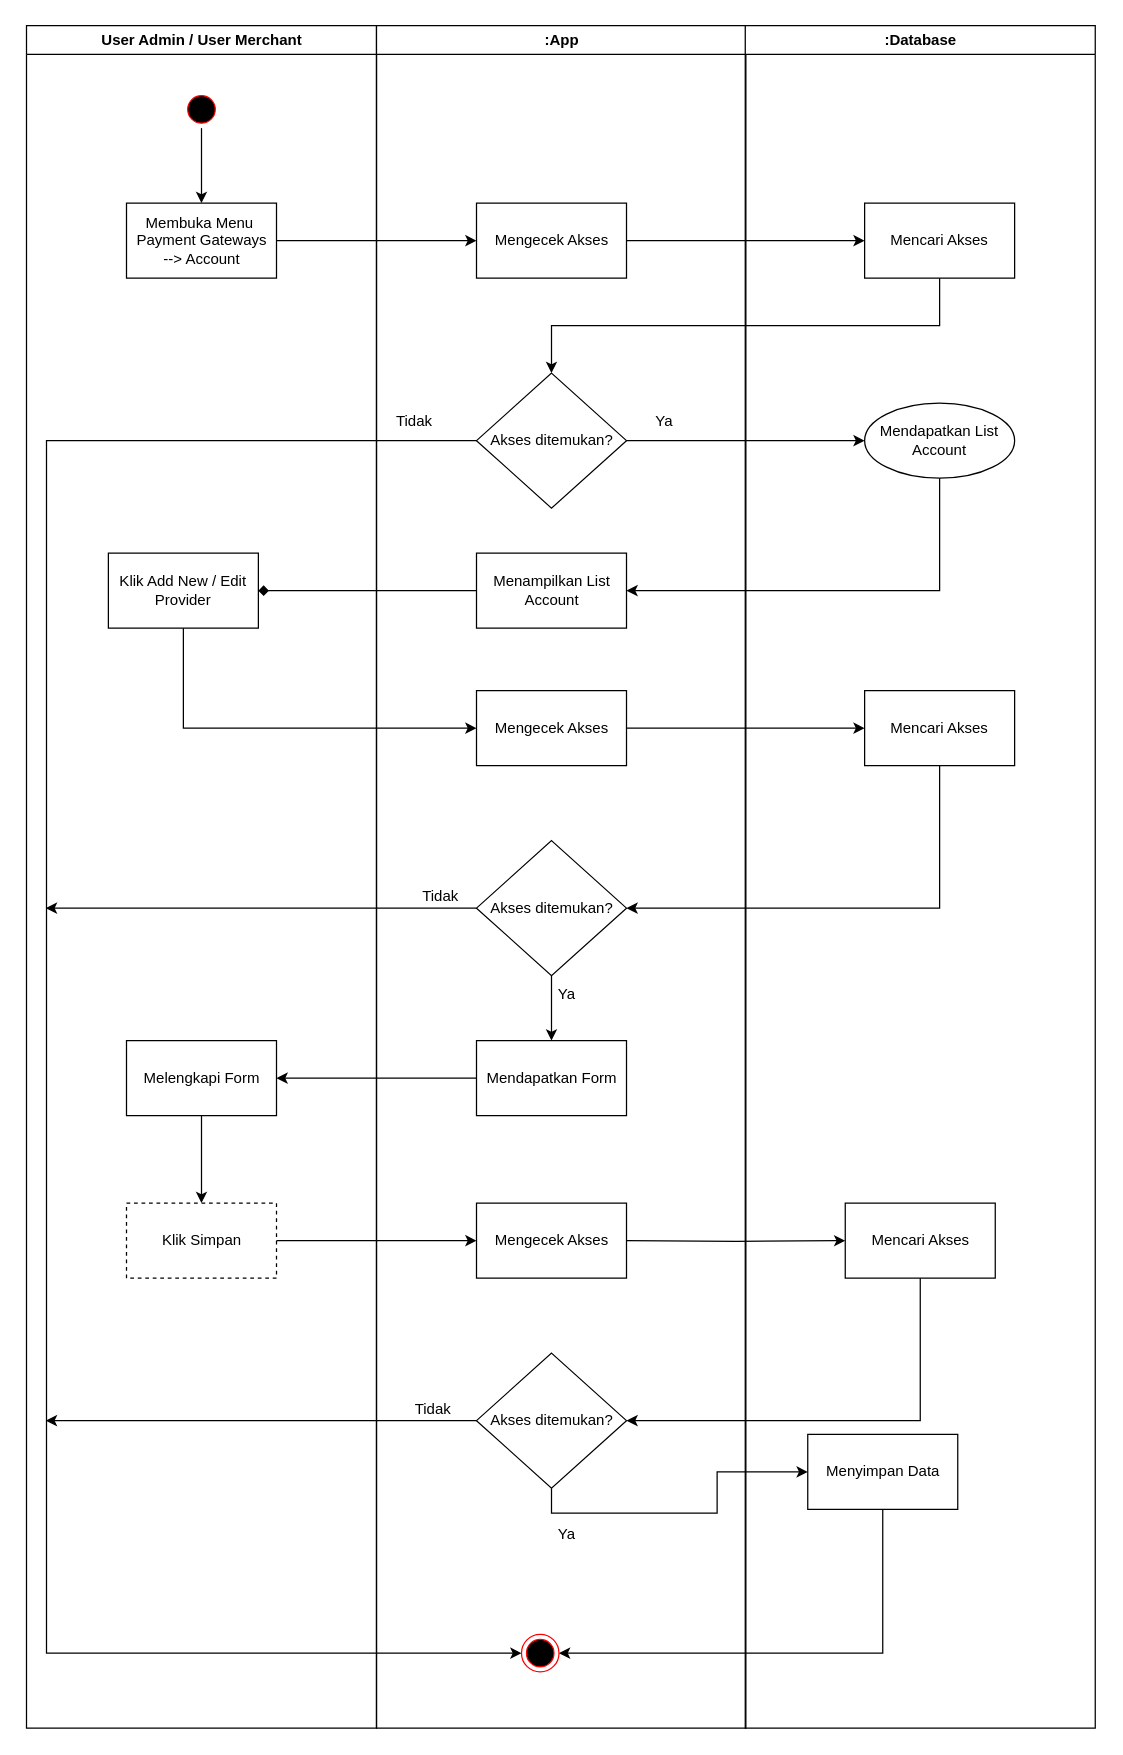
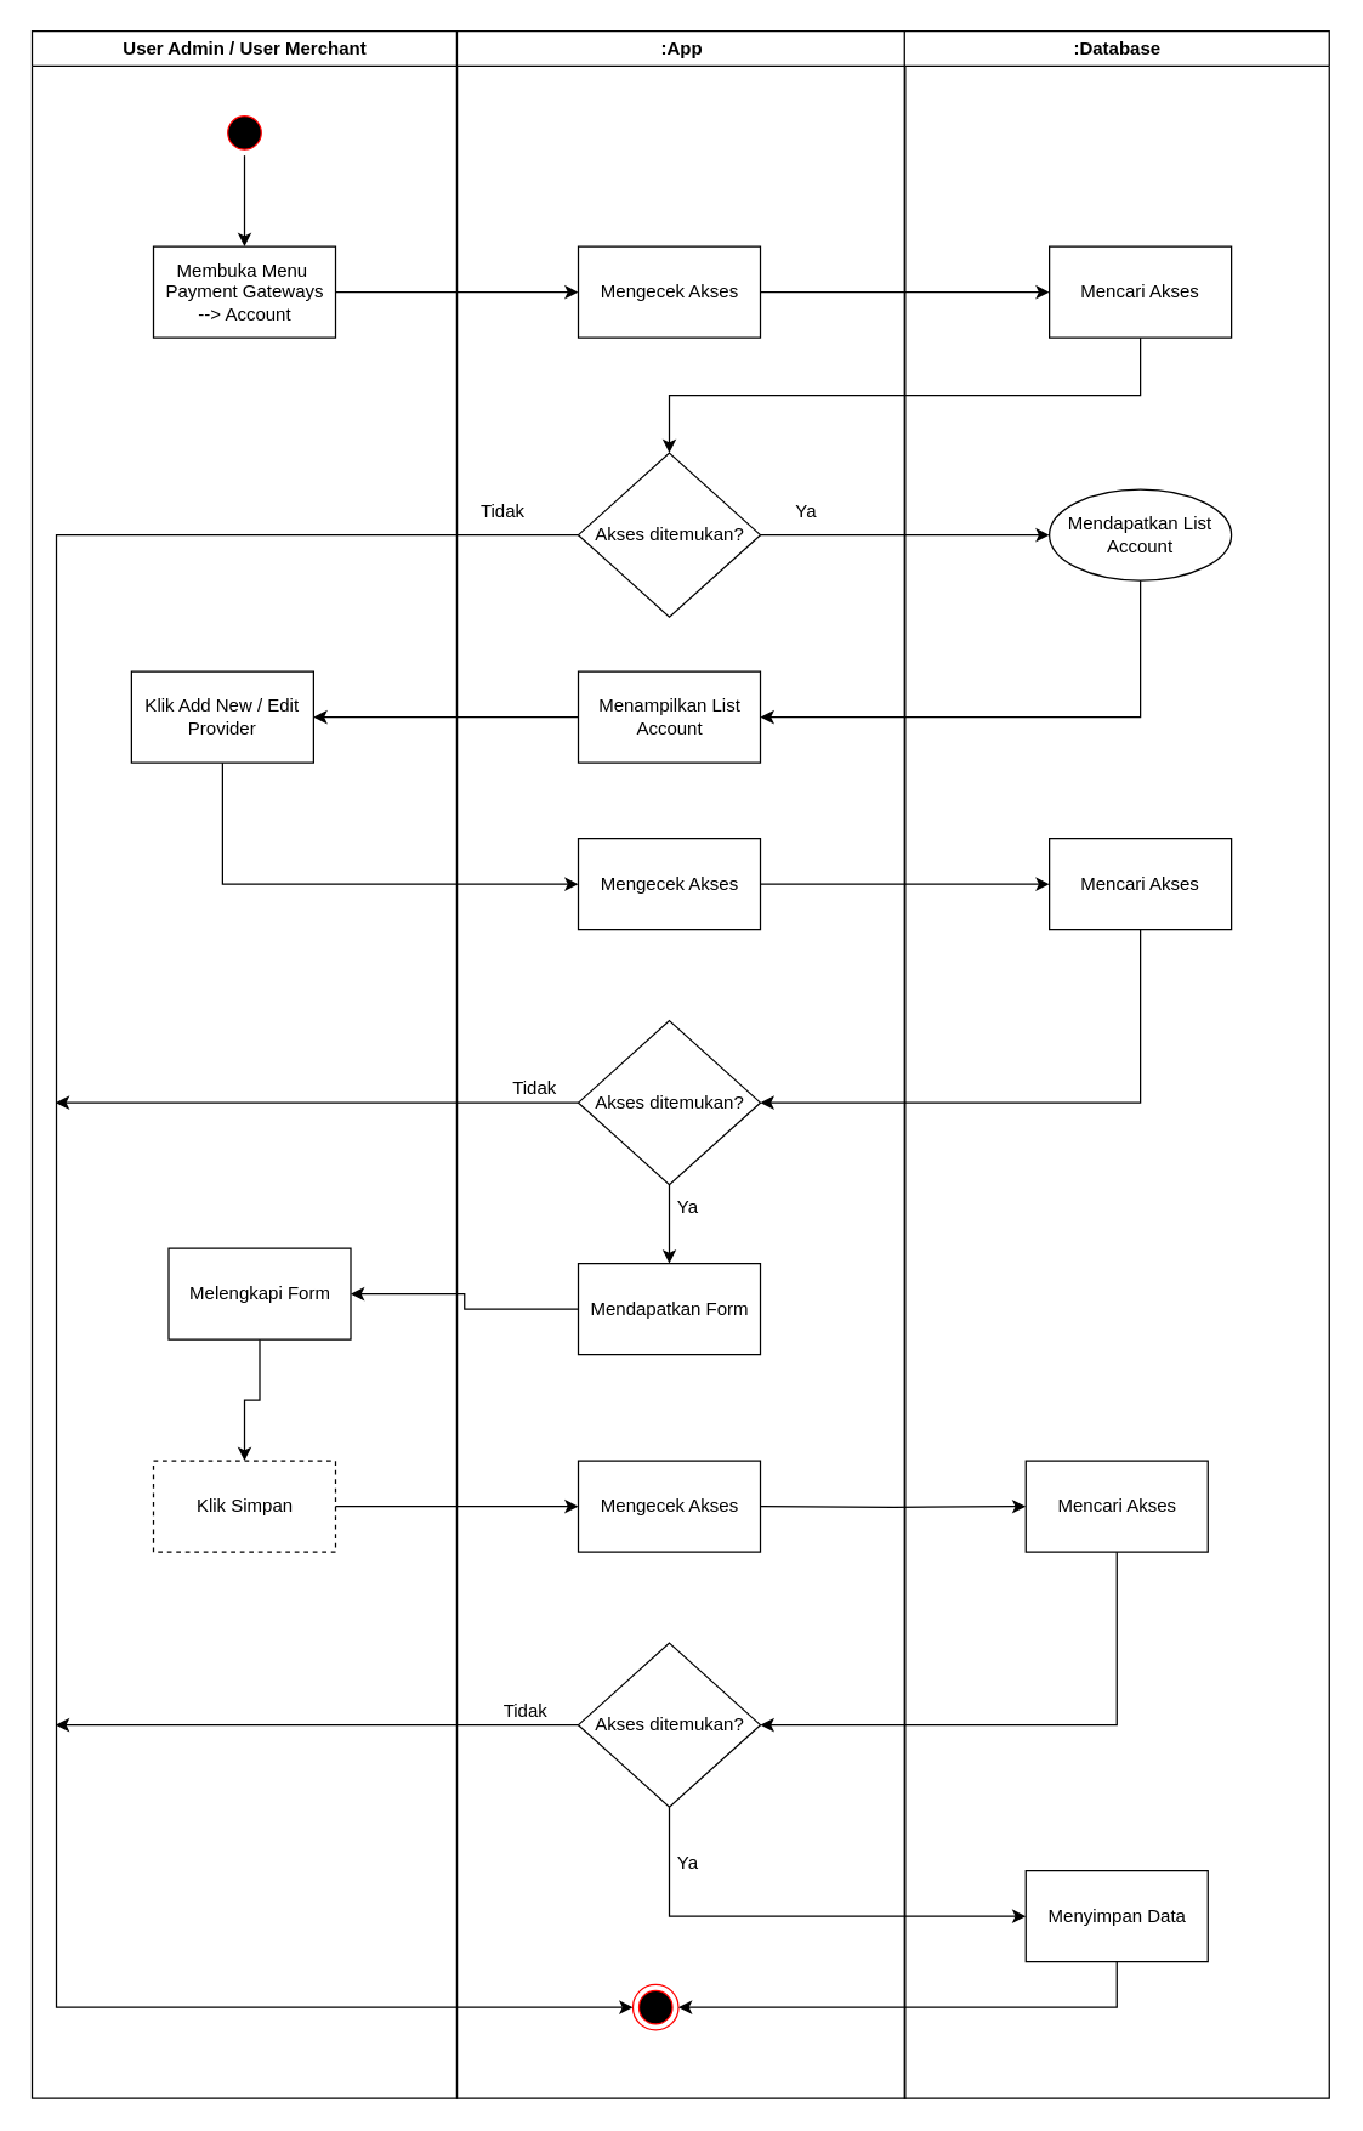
  <mxCell id="0" />
  <mxCell id="1" parent="0" />
  <mxCell id="2" value="User Admin / User Merchant" style="swimlane;whiteSpace=wrap;movable=1;resizable=1;rotatable=1;deletable=1;editable=1;connectable=1;resizeHeight=1;resizeWidth=1;" parent="1" vertex="1"><mxGeometry x="20.5" y="20" width="280" height="1362" as="geometry"><mxRectangle x="164.5" y="128" width="200" height="30" as="alternateBounds" /></mxGeometry></mxCell>
  <mxCell id="3" style="edgeStyle=orthogonalEdgeStyle;rounded=0;orthogonalLoop=1;jettySize=auto;html=1;exitX=0.5;exitY=1;exitDx=0;exitDy=0;entryX=0.5;entryY=0;entryDx=0;entryDy=0;" parent="2" source="4" target="5" edge="1"><mxGeometry relative="1" as="geometry" /></mxCell>
  <mxCell id="4" value="" style="ellipse;shape=startState;fillColor=#000000;strokeColor=#ff0000;" parent="2" vertex="1"><mxGeometry x="125" y="52" width="30" height="30" as="geometry" /></mxCell>
  <mxCell id="5" value="Membuka Menu&amp;nbsp;&lt;br style=&quot;border-color: var(--border-color);&quot;&gt;Payment Gateways &lt;br&gt;--&amp;gt; Account" style="rounded=0;whiteSpace=wrap;html=1;" parent="2" vertex="1"><mxGeometry x="80" y="142" width="120" height="60" as="geometry" /></mxCell>
  <mxCell id="6" value="Klik Add New / Edit Provider" style="rounded=0;whiteSpace=wrap;html=1;" parent="2" vertex="1"><mxGeometry x="65.5" y="422" width="120" height="60" as="geometry" /></mxCell>
  <mxCell id="7" style="edgeStyle=orthogonalEdgeStyle;rounded=0;orthogonalLoop=1;jettySize=auto;html=1;exitX=0.5;exitY=1;exitDx=0;exitDy=0;entryX=0.5;entryY=0;entryDx=0;entryDy=0;" parent="2" source="8" target="9" edge="1"><mxGeometry relative="1" as="geometry" /></mxCell>
- <mxCell id="8" value="Melengkapi Form" style="rounded=0;whiteSpace=wrap;html=1;" parent="2" vertex="1"><mxGeometry x="80" y="812" width="120" height="60" as="geometry" /></mxCell>
+ <mxCell id="8" value="Melengkapi Form" style="rounded=0;whiteSpace=wrap;html=1;" parent="2" vertex="1"><mxGeometry x="90" y="802" width="120" height="60" as="geometry" /></mxCell>
  <mxCell id="9" value="Klik Simpan" style="rounded=0;whiteSpace=wrap;html=1;dashed=1;" parent="2" vertex="1"><mxGeometry x="80" y="942" width="120" height="60" as="geometry" /></mxCell>
  <mxCell id="10" value=":App" style="swimlane;whiteSpace=wrap;movable=1;resizable=1;rotatable=1;deletable=1;editable=1;connectable=1;" parent="1" vertex="1"><mxGeometry x="300.5" y="20" width="295.5" height="1362" as="geometry" /></mxCell>
  <mxCell id="11" value="Mengecek Akses" style="rounded=0;whiteSpace=wrap;html=1;" parent="10" vertex="1"><mxGeometry x="80" y="142" width="120" height="60" as="geometry" /></mxCell>
  <mxCell id="12" value="Akses ditemukan?" style="rhombus;whiteSpace=wrap;html=1;" parent="10" vertex="1"><mxGeometry x="80" y="278" width="120" height="108" as="geometry" /></mxCell>
  <mxCell id="13" value="Menampilkan List Account" style="rounded=0;whiteSpace=wrap;html=1;" parent="10" vertex="1"><mxGeometry x="80" y="422" width="120" height="60" as="geometry" /></mxCell>
  <mxCell id="14" value="Mengecek Akses" style="rounded=0;whiteSpace=wrap;html=1;" parent="10" vertex="1"><mxGeometry x="80" y="532" width="120" height="60" as="geometry" /></mxCell>
  <mxCell id="15" value="" style="ellipse;shape=endState;fillColor=#000000;strokeColor=#ff0000" parent="10" vertex="1"><mxGeometry x="116" y="1287" width="30" height="30" as="geometry" /></mxCell>
  <mxCell id="16" style="edgeStyle=orthogonalEdgeStyle;rounded=0;orthogonalLoop=1;jettySize=auto;html=1;entryX=0;entryY=0.5;entryDx=0;entryDy=0;" parent="10" source="12" target="15" edge="1"><mxGeometry relative="1" as="geometry"><Array as="points"><mxPoint x="-264" y="332" /><mxPoint x="-264" y="1302" /></Array><mxPoint x="75.5" y="332" as="sourcePoint" /></mxGeometry></mxCell>
  <mxCell id="17" style="edgeStyle=orthogonalEdgeStyle;rounded=0;orthogonalLoop=1;jettySize=auto;html=1;exitX=0.5;exitY=1;exitDx=0;exitDy=0;entryX=0.5;entryY=0;entryDx=0;entryDy=0;" parent="10" source="18" target="22" edge="1"><mxGeometry relative="1" as="geometry" /></mxCell>
  <mxCell id="18" value="Akses ditemukan?" style="rhombus;whiteSpace=wrap;html=1;" parent="10" vertex="1"><mxGeometry x="80" y="652" width="120" height="108" as="geometry" /></mxCell>
  <mxCell id="19" value="Ya" style="text;html=1;strokeColor=none;fillColor=none;align=center;verticalAlign=middle;whiteSpace=wrap;rounded=0;" parent="10" vertex="1"><mxGeometry x="200" y="302" width="60" height="30" as="geometry" /></mxCell>
  <mxCell id="20" value="Tidak" style="text;html=1;strokeColor=none;fillColor=none;align=center;verticalAlign=middle;whiteSpace=wrap;rounded=0;" parent="10" vertex="1"><mxGeometry y="302" width="60" height="30" as="geometry" /></mxCell>
  <mxCell id="21" value="Tidak" style="text;html=1;strokeColor=none;fillColor=none;align=center;verticalAlign=middle;whiteSpace=wrap;rounded=0;" parent="10" vertex="1"><mxGeometry x="21.5" y="682" width="60" height="30" as="geometry" /></mxCell>
  <mxCell id="22" value="Mendapatkan Form" style="rounded=0;whiteSpace=wrap;html=1;" parent="10" vertex="1"><mxGeometry x="80" y="812" width="120" height="60" as="geometry" /></mxCell>
  <mxCell id="23" value="Mengecek Akses" style="rounded=0;whiteSpace=wrap;html=1;" parent="10" vertex="1"><mxGeometry x="80" y="942" width="120" height="60" as="geometry" /></mxCell>
  <mxCell id="24" value="Akses ditemukan?" style="rhombus;whiteSpace=wrap;html=1;" parent="10" vertex="1"><mxGeometry x="80" y="1062" width="120" height="108" as="geometry" /></mxCell>
  <mxCell id="25" value="Ya" style="text;html=1;strokeColor=none;fillColor=none;align=center;verticalAlign=middle;whiteSpace=wrap;rounded=0;" parent="10" vertex="1"><mxGeometry x="122.5" y="760" width="60" height="30" as="geometry" /></mxCell>
  <mxCell id="26" value="Ya" style="text;html=1;strokeColor=none;fillColor=none;align=center;verticalAlign=middle;whiteSpace=wrap;rounded=0;" parent="10" vertex="1"><mxGeometry x="122.5" y="1192" width="60" height="30" as="geometry" /></mxCell>
  <mxCell id="27" value="Tidak" style="text;html=1;strokeColor=none;fillColor=none;align=center;verticalAlign=middle;whiteSpace=wrap;rounded=0;" parent="10" vertex="1"><mxGeometry x="15.5" y="1092" width="60" height="30" as="geometry" /></mxCell>
  <mxCell id="28" value=":Database" style="swimlane;whiteSpace=wrap;movable=1;resizable=1;rotatable=1;deletable=1;editable=1;connectable=1;" parent="1" vertex="1"><mxGeometry x="595.5" y="20" width="280" height="1362" as="geometry" /></mxCell>
  <mxCell id="29" value="Mencari Akses" style="rounded=0;whiteSpace=wrap;html=1;" parent="28" vertex="1"><mxGeometry x="95.5" y="142" width="120" height="60" as="geometry" /></mxCell>
  <mxCell id="30" value="Mendapatkan List Account" style="ellipse;whiteSpace=wrap;html=1;" parent="28" vertex="1"><mxGeometry x="95.5" y="302" width="120" height="60" as="geometry" /></mxCell>
  <mxCell id="31" value="Mencari Akses" style="rounded=0;whiteSpace=wrap;html=1;" parent="28" vertex="1"><mxGeometry x="95.5" y="532" width="120" height="60" as="geometry" /></mxCell>
  <mxCell id="32" value="Mencari Akses" style="rounded=0;whiteSpace=wrap;html=1;" parent="28" vertex="1"><mxGeometry x="80" y="942" width="120" height="60" as="geometry" /></mxCell>
- <mxCell id="33" value="Menyimpan Data" style="rounded=0;whiteSpace=wrap;html=1;" parent="28" vertex="1"><mxGeometry x="50" y="1127" width="120" height="60" as="geometry" /></mxCell>
+ <mxCell id="33" value="Menyimpan Data" style="rounded=0;whiteSpace=wrap;html=1;" parent="28" vertex="1"><mxGeometry x="80" y="1212" width="120" height="60" as="geometry" /></mxCell>
  <mxCell id="34" style="edgeStyle=orthogonalEdgeStyle;rounded=0;orthogonalLoop=1;jettySize=auto;html=1;exitX=0.5;exitY=1;exitDx=0;exitDy=0;entryX=1;entryY=0.5;entryDx=0;entryDy=0;" parent="1" source="30" target="13" edge="1"><mxGeometry relative="1" as="geometry" /></mxCell>
- <mxCell id="35" style="edgeStyle=orthogonalEdgeStyle;rounded=0;orthogonalLoop=1;jettySize=auto;html=1;exitX=0;exitY=0.5;exitDx=0;exitDy=0;entryX=1;entryY=0.5;entryDx=0;entryDy=0;endArrow=diamond;" parent="1" source="13" target="6" edge="1"><mxGeometry relative="1" as="geometry" /></mxCell>
+ <mxCell id="35" style="edgeStyle=orthogonalEdgeStyle;rounded=0;orthogonalLoop=1;jettySize=auto;html=1;exitX=0;exitY=0.5;exitDx=0;exitDy=0;entryX=1;entryY=0.5;entryDx=0;entryDy=0;" parent="1" source="13" target="6" edge="1"><mxGeometry relative="1" as="geometry" /></mxCell>
  <mxCell id="36" style="edgeStyle=orthogonalEdgeStyle;rounded=0;orthogonalLoop=1;jettySize=auto;html=1;exitX=1;exitY=0.5;exitDx=0;exitDy=0;entryX=0;entryY=0.5;entryDx=0;entryDy=0;" parent="1" source="5" target="11" edge="1"><mxGeometry relative="1" as="geometry" /></mxCell>
  <mxCell id="37" style="edgeStyle=orthogonalEdgeStyle;rounded=0;orthogonalLoop=1;jettySize=auto;html=1;exitX=1;exitY=0.5;exitDx=0;exitDy=0;entryX=0;entryY=0.5;entryDx=0;entryDy=0;" parent="1" source="11" target="29" edge="1"><mxGeometry relative="1" as="geometry" /></mxCell>
  <mxCell id="38" style="edgeStyle=orthogonalEdgeStyle;rounded=0;orthogonalLoop=1;jettySize=auto;html=1;exitX=0.5;exitY=1;exitDx=0;exitDy=0;entryX=0;entryY=0.5;entryDx=0;entryDy=0;" parent="1" source="6" target="14" edge="1"><mxGeometry relative="1" as="geometry" /></mxCell>
  <mxCell id="39" style="edgeStyle=orthogonalEdgeStyle;rounded=0;orthogonalLoop=1;jettySize=auto;html=1;exitX=1;exitY=0.5;exitDx=0;exitDy=0;entryX=0;entryY=0.5;entryDx=0;entryDy=0;" parent="1" source="14" target="31" edge="1"><mxGeometry relative="1" as="geometry" /></mxCell>
  <mxCell id="40" style="edgeStyle=orthogonalEdgeStyle;rounded=0;orthogonalLoop=1;jettySize=auto;html=1;exitX=0.5;exitY=1;exitDx=0;exitDy=0;entryX=1;entryY=0.5;entryDx=0;entryDy=0;" parent="1" source="31" target="18" edge="1"><mxGeometry relative="1" as="geometry" /></mxCell>
  <mxCell id="41" style="edgeStyle=orthogonalEdgeStyle;rounded=0;orthogonalLoop=1;jettySize=auto;html=1;exitX=0;exitY=0.5;exitDx=0;exitDy=0;" parent="1" source="18" edge="1"><mxGeometry relative="1" as="geometry"><mxPoint x="36" y="726" as="targetPoint" /></mxGeometry></mxCell>
  <mxCell id="42" style="edgeStyle=orthogonalEdgeStyle;rounded=0;orthogonalLoop=1;jettySize=auto;html=1;exitX=0.5;exitY=1;exitDx=0;exitDy=0;entryX=0.5;entryY=0;entryDx=0;entryDy=0;" parent="1" source="29" target="12" edge="1"><mxGeometry relative="1" as="geometry" /></mxCell>
  <mxCell id="43" style="edgeStyle=orthogonalEdgeStyle;rounded=0;orthogonalLoop=1;jettySize=auto;html=1;exitX=1;exitY=0.5;exitDx=0;exitDy=0;entryX=0;entryY=0.5;entryDx=0;entryDy=0;" parent="1" source="12" target="30" edge="1"><mxGeometry relative="1" as="geometry" /></mxCell>
  <mxCell id="44" style="edgeStyle=orthogonalEdgeStyle;rounded=0;orthogonalLoop=1;jettySize=auto;html=1;exitX=0;exitY=0.5;exitDx=0;exitDy=0;entryX=1;entryY=0.5;entryDx=0;entryDy=0;" parent="1" source="22" target="8" edge="1"><mxGeometry relative="1" as="geometry" /></mxCell>
  <mxCell id="45" style="edgeStyle=orthogonalEdgeStyle;rounded=0;orthogonalLoop=1;jettySize=auto;html=1;exitX=1;exitY=0.5;exitDx=0;exitDy=0;entryX=0;entryY=0.5;entryDx=0;entryDy=0;" parent="1" source="9" edge="1"><mxGeometry relative="1" as="geometry"><mxPoint x="380.5" y="992" as="targetPoint" /></mxGeometry></mxCell>
  <mxCell id="46" style="edgeStyle=orthogonalEdgeStyle;rounded=0;orthogonalLoop=1;jettySize=auto;html=1;exitX=1;exitY=0.5;exitDx=0;exitDy=0;entryX=0;entryY=0.5;entryDx=0;entryDy=0;" parent="1" target="32" edge="1"><mxGeometry relative="1" as="geometry"><mxPoint x="500.5" y="992" as="sourcePoint" /></mxGeometry></mxCell>
  <mxCell id="47" style="edgeStyle=orthogonalEdgeStyle;rounded=0;orthogonalLoop=1;jettySize=auto;html=1;exitX=0.5;exitY=1;exitDx=0;exitDy=0;entryX=1;entryY=0.5;entryDx=0;entryDy=0;" parent="1" source="32" target="24" edge="1"><mxGeometry relative="1" as="geometry" /></mxCell>
  <mxCell id="48" style="edgeStyle=orthogonalEdgeStyle;rounded=0;orthogonalLoop=1;jettySize=auto;html=1;exitX=0;exitY=0.5;exitDx=0;exitDy=0;" parent="1" source="24" edge="1"><mxGeometry relative="1" as="geometry"><mxPoint x="36" y="1136" as="targetPoint" /></mxGeometry></mxCell>
  <mxCell id="49" style="edgeStyle=orthogonalEdgeStyle;rounded=0;orthogonalLoop=1;jettySize=auto;html=1;exitX=0.5;exitY=1;exitDx=0;exitDy=0;entryX=0;entryY=0.5;entryDx=0;entryDy=0;" parent="1" source="24" target="33" edge="1"><mxGeometry relative="1" as="geometry" /></mxCell>
  <mxCell id="50" style="edgeStyle=orthogonalEdgeStyle;rounded=0;orthogonalLoop=1;jettySize=auto;html=1;exitX=0.5;exitY=1;exitDx=0;exitDy=0;entryX=1;entryY=0.5;entryDx=0;entryDy=0;" parent="1" source="33" target="15" edge="1"><mxGeometry relative="1" as="geometry" /></mxCell>
